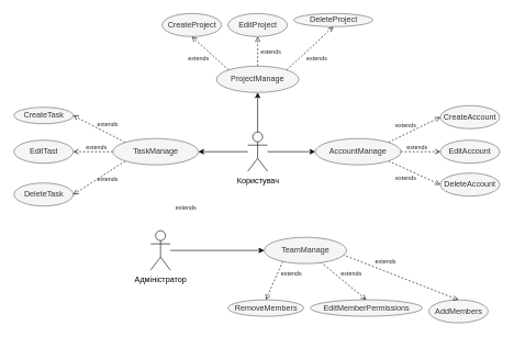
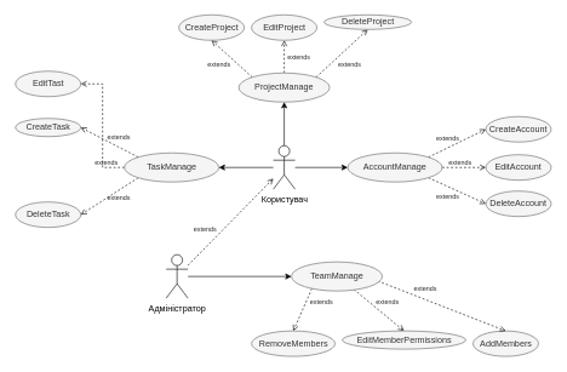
  <mxCell id="0" />
  <mxCell id="1" parent="0" />
  <mxCell id="2" style="rounded=0;orthogonalLoop=1;jettySize=auto;html=1;entryX=0;entryY=0.5;entryDx=0;entryDy=0;dashed=1;endArrow=open;endFill=0;exitX=1;exitY=0;exitDx=0;exitDy=0;" edge="1" parent="1" source="21" target="3"><mxGeometry relative="1" as="geometry"><mxPoint x="610.5" y="150" as="sourcePoint" /></mxGeometry></mxCell>
  <mxCell id="3" value="CreateAccount" style="ellipse;whiteSpace=wrap;html=1;fillColor=#f5f5f5;fontColor=#333333;strokeColor=#666666;" vertex="1" parent="1"><mxGeometry x="668" y="160" width="90" height="35" as="geometry" /></mxCell>
  <mxCell id="4" style="edgeStyle=orthogonalEdgeStyle;rounded=0;orthogonalLoop=1;jettySize=auto;html=1;entryX=0;entryY=0.5;entryDx=0;entryDy=0;dashed=1;endArrow=open;endFill=0;exitX=1;exitY=0.5;exitDx=0;exitDy=0;" edge="1" parent="1" source="21" target="5"><mxGeometry relative="1" as="geometry"><mxPoint x="660.5" y="210" as="sourcePoint" /></mxGeometry></mxCell>
  <mxCell id="5" value="EditAccount" style="ellipse;whiteSpace=wrap;html=1;fillColor=#f5f5f5;fontColor=#333333;strokeColor=#666666;" vertex="1" parent="1"><mxGeometry x="668" y="212.5" width="90" height="35" as="geometry" /></mxCell>
  <mxCell id="6" style="rounded=0;orthogonalLoop=1;jettySize=auto;html=1;entryX=0;entryY=0.5;entryDx=0;entryDy=0;dashed=1;endArrow=open;endFill=0;exitX=1;exitY=1;exitDx=0;exitDy=0;" edge="1" parent="1" source="21" target="7"><mxGeometry relative="1" as="geometry"><mxPoint x="620.5" y="244" as="sourcePoint" /></mxGeometry></mxCell>
  <mxCell id="7" value="DeleteAccount" style="ellipse;whiteSpace=wrap;html=1;fillColor=#f5f5f5;fontColor=#333333;strokeColor=#666666;" vertex="1" parent="1"><mxGeometry x="668" y="262.5" width="90" height="35" as="geometry" /></mxCell>
  <mxCell id="8" style="rounded=0;orthogonalLoop=1;jettySize=auto;html=1;entryX=0.5;entryY=1;entryDx=0;entryDy=0;dashed=1;endArrow=open;endFill=0;exitX=0;exitY=0;exitDx=0;exitDy=0;" edge="1" parent="1" source="20" target="9"><mxGeometry relative="1" as="geometry"><mxPoint x="358" y="67.5" as="sourcePoint" /></mxGeometry></mxCell>
  <mxCell id="9" value="CreateProject" style="ellipse;whiteSpace=wrap;html=1;fillColor=#f5f5f5;fontColor=#333333;strokeColor=#666666;" vertex="1" parent="1"><mxGeometry x="245.5" y="20" width="90" height="35" as="geometry" /></mxCell>
  <mxCell id="10" style="rounded=0;orthogonalLoop=1;jettySize=auto;html=1;entryX=0.5;entryY=1;entryDx=0;entryDy=0;dashed=1;endArrow=open;endFill=0;exitX=0.5;exitY=0;exitDx=0;exitDy=0;" edge="1" parent="1" source="20" target="11"><mxGeometry relative="1" as="geometry"><mxPoint x="358" y="77.5" as="sourcePoint" /></mxGeometry></mxCell>
  <mxCell id="11" value="EditProject" style="ellipse;whiteSpace=wrap;html=1;fillColor=#f5f5f5;fontColor=#333333;strokeColor=#666666;" vertex="1" parent="1"><mxGeometry x="345.5" y="20" width="90" height="35" as="geometry" /></mxCell>
  <mxCell id="12" style="rounded=0;orthogonalLoop=1;jettySize=auto;html=1;entryX=0.5;entryY=1;entryDx=0;entryDy=0;dashed=1;endArrow=open;endFill=0;exitX=1;exitY=0;exitDx=0;exitDy=0;" edge="1" parent="1" source="20" target="13"><mxGeometry relative="1" as="geometry"><mxPoint x="498" y="147.5" as="sourcePoint" /></mxGeometry></mxCell>
  <mxCell id="13" value="DeleteProject" style="ellipse;whiteSpace=wrap;html=1;fillColor=#f5f5f5;strokeColor=#666666;fontColor=#333333;" vertex="1" parent="1"><mxGeometry x="445.5" y="20" width="120" height="20" as="geometry" /></mxCell>
  <mxCell id="14" style="rounded=0;orthogonalLoop=1;jettySize=auto;html=1;exitX=0;exitY=0;exitDx=0;exitDy=0;dashed=1;endArrow=open;endFill=0;entryX=1;entryY=0.5;entryDx=0;entryDy=0;" edge="1" parent="1" source="22" target="15"><mxGeometry relative="1" as="geometry"><mxPoint x="188" y="142.5" as="targetPoint" /></mxGeometry></mxCell>
  <mxCell id="15" value="CreateTask" style="ellipse;whiteSpace=wrap;html=1;fillColor=#f5f5f5;fontColor=#333333;strokeColor=#666666;" vertex="1" parent="1"><mxGeometry x="20.5" y="162.5" width="90" height="25" as="geometry" /></mxCell>
  <mxCell id="16" style="edgeStyle=orthogonalEdgeStyle;rounded=0;orthogonalLoop=1;jettySize=auto;html=1;entryX=1;entryY=0.5;entryDx=0;entryDy=0;dashed=1;endArrow=open;endFill=0;exitX=0;exitY=0.5;exitDx=0;exitDy=0;" edge="1" parent="1" source="22" target="17"><mxGeometry relative="1" as="geometry"><mxPoint x="138" y="212.5" as="sourcePoint" /></mxGeometry></mxCell>
- <mxCell id="17" value="EditTast" style="ellipse;whiteSpace=wrap;html=1;fillColor=#f5f5f5;fontColor=#333333;strokeColor=#666666;" vertex="1" parent="1"><mxGeometry x="20.5" y="212.5" width="90" height="35" as="geometry" /></mxCell>
+ <mxCell id="17" value="EditTast" style="ellipse;whiteSpace=wrap;html=1;fillColor=#f5f5f5;fontColor=#333333;strokeColor=#666666;" vertex="1" parent="1"><mxGeometry x="20.5" y="97.5" width="90" height="35" as="geometry" /></mxCell>
  <mxCell id="18" style="rounded=0;orthogonalLoop=1;jettySize=auto;html=1;exitX=0;exitY=1;exitDx=0;exitDy=0;dashed=1;endArrow=open;endFill=0;entryX=1;entryY=0.5;entryDx=0;entryDy=0;" edge="1" parent="1" source="22" target="19"><mxGeometry relative="1" as="geometry"><mxPoint x="178" y="292.5" as="targetPoint" /></mxGeometry></mxCell>
  <mxCell id="19" value="DeleteTask" style="ellipse;whiteSpace=wrap;html=1;fillColor=#f5f5f5;fontColor=#333333;strokeColor=#666666;" vertex="1" parent="1"><mxGeometry x="20.5" y="277.5" width="90" height="35" as="geometry" /></mxCell>
  <mxCell id="20" value="ProjectManage" style="ellipse;whiteSpace=wrap;html=1;fillColor=#f5f5f5;fontColor=#333333;strokeColor=#666666;" vertex="1" parent="1"><mxGeometry x="328" y="100" width="125" height="40" as="geometry" /></mxCell>
  <mxCell id="21" value="AccountManage" style="ellipse;whiteSpace=wrap;html=1;fillColor=#f5f5f5;fontColor=#333333;strokeColor=#666666;" vertex="1" parent="1"><mxGeometry x="478" y="210" width="130" height="40" as="geometry" /></mxCell>
  <mxCell id="22" value="TaskManage" style="ellipse;whiteSpace=wrap;html=1;fillColor=#f5f5f5;fontColor=#333333;strokeColor=#666666;" vertex="1" parent="1"><mxGeometry x="170.5" y="210" width="130" height="40" as="geometry" /></mxCell>
  <mxCell id="23" value="extends" style="text;html=1;align=center;verticalAlign=middle;whiteSpace=wrap;rounded=0;fontSize=9;fontColor=#2A2A2A;" vertex="1" parent="1"><mxGeometry x="580.5" y="180" width="70" height="20" as="geometry" /></mxCell>
  <mxCell id="24" value="extends" style="text;html=1;align=center;verticalAlign=middle;whiteSpace=wrap;rounded=0;fontSize=9;fontColor=#2A2A2A;" vertex="1" parent="1"><mxGeometry x="598" y="212.5" width="70" height="20" as="geometry" /></mxCell>
  <mxCell id="25" value="extends" style="text;html=1;align=center;verticalAlign=middle;whiteSpace=wrap;rounded=0;fontSize=9;fontColor=#2A2A2A;" vertex="1" parent="1"><mxGeometry x="580.5" y="260" width="70" height="20" as="geometry" /></mxCell>
  <mxCell id="26" value="extends" style="text;html=1;align=center;verticalAlign=middle;whiteSpace=wrap;rounded=0;fontSize=9;fontColor=#2A2A2A;" vertex="1" parent="1"><mxGeometry x="265.5" y="77.5" width="70" height="20" as="geometry" /></mxCell>
  <mxCell id="27" value="extends" style="text;html=1;align=center;verticalAlign=middle;whiteSpace=wrap;rounded=0;fontSize=9;fontColor=#2A2A2A;" vertex="1" parent="1"><mxGeometry x="375.5" y="67.5" width="70" height="20" as="geometry" /></mxCell>
  <mxCell id="28" value="extends" style="text;html=1;align=center;verticalAlign=middle;whiteSpace=wrap;rounded=0;fontSize=9;fontColor=#2A2A2A;" vertex="1" parent="1"><mxGeometry x="445.5" y="77.5" width="70" height="20" as="geometry" /></mxCell>
  <mxCell id="29" value="extends" style="text;html=1;align=center;verticalAlign=middle;whiteSpace=wrap;rounded=0;fontSize=9;fontColor=#2A2A2A;" vertex="1" parent="1"><mxGeometry x="128" y="177.5" width="70" height="20" as="geometry" /></mxCell>
  <mxCell id="30" value="extends" style="text;html=1;align=center;verticalAlign=middle;whiteSpace=wrap;rounded=0;fontSize=9;fontColor=#2A2A2A;" vertex="1" parent="1"><mxGeometry x="110.5" y="212.5" width="70" height="20" as="geometry" /></mxCell>
  <mxCell id="31" value="extends" style="text;html=1;align=center;verticalAlign=middle;whiteSpace=wrap;rounded=0;fontSize=9;fontColor=#2A2A2A;" vertex="1" parent="1"><mxGeometry x="128" y="262.5" width="70" height="20" as="geometry" /></mxCell>
  <mxCell id="32" value="AddMembers" style="ellipse;whiteSpace=wrap;html=1;fillColor=#f5f5f5;fontColor=#333333;strokeColor=#666666;" vertex="1" parent="1"><mxGeometry x="650.5" y="455" width="90" height="35" as="geometry" /></mxCell>
  <mxCell id="33" style="rounded=0;orthogonalLoop=1;jettySize=auto;html=1;exitX=0.225;exitY=0.914;exitDx=0;exitDy=0;entryX=0.5;entryY=0;entryDx=0;entryDy=0;dashed=1;endArrow=open;endFill=0;exitPerimeter=0;" edge="1" parent="1" source="36" target="38"><mxGeometry relative="1" as="geometry" /></mxCell>
  <mxCell id="34" style="rounded=0;orthogonalLoop=1;jettySize=auto;html=1;exitX=0.686;exitY=0.943;exitDx=0;exitDy=0;entryX=0.5;entryY=0;entryDx=0;entryDy=0;dashed=1;endArrow=open;endFill=0;exitPerimeter=0;" edge="1" parent="1" source="36" target="37"><mxGeometry relative="1" as="geometry" /></mxCell>
  <mxCell id="35" style="rounded=0;orthogonalLoop=1;jettySize=auto;html=1;exitX=0.951;exitY=0.657;exitDx=0;exitDy=0;entryX=0.5;entryY=0;entryDx=0;entryDy=0;dashed=1;endArrow=open;endFill=0;exitPerimeter=0;" edge="1" parent="1" source="36" target="32"><mxGeometry relative="1" as="geometry" /></mxCell>
  <mxCell id="36" value="TeamManage" style="ellipse;whiteSpace=wrap;html=1;fillColor=#f5f5f5;fontColor=#333333;strokeColor=#666666;" vertex="1" parent="1"><mxGeometry x="400.5" y="360" width="125" height="40" as="geometry" /></mxCell>
  <mxCell id="37" value="EditMemberPermissions" style="ellipse;whiteSpace=wrap;html=1;fillColor=#f5f5f5;fontColor=#333333;strokeColor=#666666;" vertex="1" parent="1"><mxGeometry x="470.5" y="455" width="170" height="25" as="geometry" /></mxCell>
- <mxCell id="38" value="RemoveMembers" style="ellipse;whiteSpace=wrap;html=1;fillColor=#f5f5f5;fontColor=#333333;strokeColor=#666666;" vertex="1" parent="1"><mxGeometry x="345.5" y="455" width="115" height="25" as="geometry" /></mxCell>
+ <mxCell id="38" value="RemoveMembers" style="ellipse;whiteSpace=wrap;html=1;fillColor=#f5f5f5;fontColor=#333333;strokeColor=#666666;" vertex="1" parent="1"><mxGeometry x="345.5" y="455" width="115" height="35" as="geometry" /></mxCell>
  <mxCell id="39" value="extends" style="text;html=1;align=center;verticalAlign=middle;whiteSpace=wrap;rounded=0;fontSize=9;fontColor=#2A2A2A;" vertex="1" parent="1"><mxGeometry x="550" y="388" width="70" height="20" as="geometry" /></mxCell>
  <mxCell id="40" value="extends" style="text;html=1;align=center;verticalAlign=middle;whiteSpace=wrap;rounded=0;fontSize=9;fontColor=#2A2A2A;" vertex="1" parent="1"><mxGeometry x="498" y="405" width="70" height="20" as="geometry" /></mxCell>
  <mxCell id="41" value="extends" style="text;html=1;align=center;verticalAlign=middle;whiteSpace=wrap;rounded=0;fontSize=9;fontColor=#2A2A2A;" vertex="1" parent="1"><mxGeometry x="407" y="406" width="70" height="20" as="geometry" /></mxCell>
  <mxCell id="42" style="edgeStyle=orthogonalEdgeStyle;rounded=0;orthogonalLoop=1;jettySize=auto;html=1;entryX=1;entryY=0.5;entryDx=0;entryDy=0;" edge="1" parent="1" source="45" target="22"><mxGeometry relative="1" as="geometry" /></mxCell>
  <mxCell id="43" style="edgeStyle=orthogonalEdgeStyle;rounded=0;orthogonalLoop=1;jettySize=auto;html=1;entryX=0;entryY=0.5;entryDx=0;entryDy=0;" edge="1" parent="1" source="45" target="21"><mxGeometry relative="1" as="geometry" /></mxCell>
  <mxCell id="44" style="edgeStyle=orthogonalEdgeStyle;rounded=0;orthogonalLoop=1;jettySize=auto;html=1;entryX=0.5;entryY=1;entryDx=0;entryDy=0;" edge="1" parent="1" source="45" target="20"><mxGeometry relative="1" as="geometry" /></mxCell>
  <mxCell id="45" value="Користувач" style="shape=umlActor;verticalLabelPosition=bottom;verticalAlign=top;html=1;" vertex="1" parent="1"><mxGeometry x="375.5" y="200" width="30" height="60" as="geometry" /></mxCell>
  <mxCell id="46" style="rounded=0;orthogonalLoop=1;jettySize=auto;html=1;entryX=0;entryY=0.5;entryDx=0;entryDy=0;" edge="1" parent="1" source="48" target="36"><mxGeometry relative="1" as="geometry" /></mxCell>
+ <mxCell id="47" style="rounded=0;orthogonalLoop=1;jettySize=auto;html=1;dashed=1;endArrow=open;endFill=0;" edge="1" parent="1" source="48" target="45"><mxGeometry relative="1" as="geometry"><mxPoint x="348" y="260" as="targetPoint" /></mxGeometry></mxCell>
  <mxCell id="48" value="Адміністратор" style="shape=umlActor;verticalLabelPosition=bottom;verticalAlign=top;html=1;align=center;" vertex="1" parent="1"><mxGeometry x="228" y="350" width="30" height="60" as="geometry" /></mxCell>
  <mxCell id="49" value="extends" style="text;html=1;align=center;verticalAlign=middle;whiteSpace=wrap;rounded=0;fontSize=9;fontColor=#2A2A2A;" vertex="1" parent="1"><mxGeometry x="246.5" y="306" width="70" height="20" as="geometry" /></mxCell>
